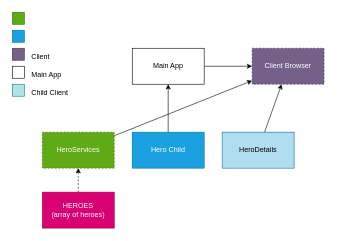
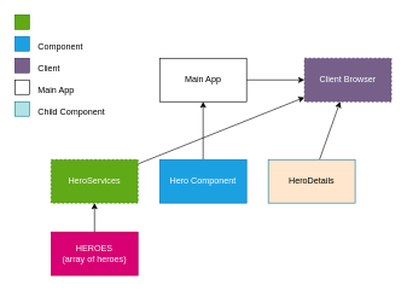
  <mxCell id="0" />
  <mxCell id="1" parent="0" />
  <mxCell id="2" value="" style="group" parent="1" vertex="1" connectable="0"><mxGeometry x="70" y="80" width="470" height="300" as="geometry" /></mxCell>
  <mxCell id="3" style="edgeStyle=none;html=1;" parent="2" source="4" edge="1"><mxGeometry relative="1" as="geometry"><mxPoint x="350" y="30" as="targetPoint" /></mxGeometry></mxCell>
  <mxCell id="4" value="Main App" style="rounded=0;whiteSpace=wrap;html=1;" parent="2" vertex="1"><mxGeometry x="150" width="120" height="60" as="geometry" /></mxCell>
  <mxCell id="5" value="HeroServices" style="rounded=0;whiteSpace=wrap;html=1;fillColor=#60a917;fontColor=#ffffff;strokeColor=#2D7600;dashed=1;" parent="2" vertex="1"><mxGeometry y="140" width="120" height="60" as="geometry" /></mxCell>
  <mxCell id="6" value="Client Browser" style="rounded=0;whiteSpace=wrap;html=1;fillColor=#76608a;fontColor=#ffffff;strokeColor=#432D57;dashed=1;" parent="2" vertex="1"><mxGeometry x="350" width="120" height="60" as="geometry" /></mxCell>
- <mxCell id="7" style="edgeStyle=none;html=1;entryX=0.5;entryY=1;entryDx=0;entryDy=0;dashed=1;" parent="2" source="8" target="5" edge="1"><mxGeometry relative="1" as="geometry" /></mxCell>
+ <mxCell id="7" style="edgeStyle=none;html=1;entryX=0.5;entryY=1;entryDx=0;entryDy=0;" parent="2" source="8" target="5" edge="1"><mxGeometry relative="1" as="geometry" /></mxCell>
  <mxCell id="8" value="HEROES&lt;br&gt;(array of heroes)" style="rounded=0;whiteSpace=wrap;html=1;fillColor=#d80073;fontColor=#ffffff;strokeColor=#A50040;" parent="2" vertex="1"><mxGeometry y="240" width="120" height="60" as="geometry" /></mxCell>
  <mxCell id="9" style="edgeStyle=none;html=1;entryX=0.5;entryY=1;entryDx=0;entryDy=0;" parent="2" source="10" target="4" edge="1"><mxGeometry relative="1" as="geometry" /></mxCell>
- <mxCell id="10" value="Hero Child" style="rounded=0;whiteSpace=wrap;html=1;fillColor=#1ba1e2;fontColor=#ffffff;strokeColor=#006EAF;" parent="2" vertex="1"><mxGeometry x="150" y="140" width="120" height="60" as="geometry" /></mxCell>
+ <mxCell id="10" value="Hero Component" style="rounded=0;whiteSpace=wrap;html=1;fillColor=#1ba1e2;fontColor=#ffffff;strokeColor=#006EAF;" parent="2" vertex="1"><mxGeometry x="150" y="140" width="120" height="60" as="geometry" /></mxCell>
  <mxCell id="11" style="edgeStyle=none;html=1;" parent="2" source="5" target="6" edge="1"><mxGeometry relative="1" as="geometry"><mxPoint x="170" y="170" as="targetPoint" /></mxGeometry></mxCell>
  <mxCell id="12" style="edgeStyle=none;html=1;" parent="2" source="13" target="6" edge="1"><mxGeometry relative="1" as="geometry" /></mxCell>
- <mxCell id="13" value="&lt;font color=&quot;#000000&quot;&gt;HeroDetails&lt;/font&gt;" style="rounded=0;whiteSpace=wrap;html=1;fillColor=#b1ddf0;strokeColor=#10739e;" parent="2" vertex="1"><mxGeometry x="300" y="140" width="120" height="60" as="geometry" /></mxCell>
+ <mxCell id="13" value="&lt;font color=&quot;#000000&quot;&gt;HeroDetails&lt;/font&gt;" style="rounded=0;whiteSpace=wrap;html=1;fillColor=#ffe6cc;strokeColor=#10739e;" parent="2" vertex="1"><mxGeometry x="300" y="140" width="120" height="60" as="geometry" /></mxCell>
  <mxCell id="14" value="" style="group" parent="2" vertex="1" connectable="0"><mxGeometry x="-50" y="-60" width="150" height="150" as="geometry" /></mxCell>
  <mxCell id="15" value="" style="rounded=0;whiteSpace=wrap;html=1;fillColor=#60a917;fontColor=#ffffff;strokeColor=#2D7600;" parent="14" vertex="1"><mxGeometry width="20" height="20" as="geometry" /></mxCell>
  <mxCell id="16" value="" style="rounded=0;whiteSpace=wrap;html=1;fillColor=#1ba1e2;fontColor=#ffffff;strokeColor=#006EAF;" parent="14" vertex="1"><mxGeometry y="30" width="20" height="20" as="geometry" /></mxCell>
  <mxCell id="17" value="" style="rounded=0;whiteSpace=wrap;html=1;fillColor=#76608a;fontColor=#ffffff;strokeColor=#432D57;" parent="14" vertex="1"><mxGeometry y="60" width="20" height="20" as="geometry" /></mxCell>
  <mxCell id="18" value="" style="rounded=0;whiteSpace=wrap;html=1;" parent="14" vertex="1"><mxGeometry y="90" width="20" height="20" as="geometry" /></mxCell>
  <mxCell id="19" value="" style="rounded=0;whiteSpace=wrap;html=1;fillColor=#b0e3e6;strokeColor=#0e8088;" parent="14" vertex="1"><mxGeometry y="120" width="20" height="20" as="geometry" /></mxCell>
+ <mxCell id="20" value="Component" style="text;html=1;align=left;verticalAlign=middle;resizable=0;points=[];autosize=1;strokeColor=none;fillColor=none;" parent="14" vertex="1"><mxGeometry x="30" y="30" width="90" height="30" as="geometry" /></mxCell>
  <mxCell id="21" value="Client" style="text;html=1;align=left;verticalAlign=middle;resizable=0;points=[];autosize=1;strokeColor=none;fillColor=none;" parent="14" vertex="1"><mxGeometry x="30" y="60" width="50" height="30" as="geometry" /></mxCell>
  <mxCell id="22" value="Main App" style="text;html=1;align=left;verticalAlign=middle;resizable=0;points=[];autosize=1;strokeColor=none;fillColor=none;" parent="14" vertex="1"><mxGeometry x="30" y="90" width="70" height="30" as="geometry" /></mxCell>
- <mxCell id="23" value="Child Client" style="text;html=1;align=left;verticalAlign=middle;resizable=0;points=[];autosize=1;strokeColor=none;fillColor=none;" parent="14" vertex="1"><mxGeometry x="30" y="120" width="120" height="30" as="geometry" /></mxCell>
+ <mxCell id="23" value="Child Component" style="text;html=1;align=left;verticalAlign=middle;resizable=0;points=[];autosize=1;strokeColor=none;fillColor=none;" parent="14" vertex="1"><mxGeometry x="30" y="120" width="120" height="30" as="geometry" /></mxCell>
